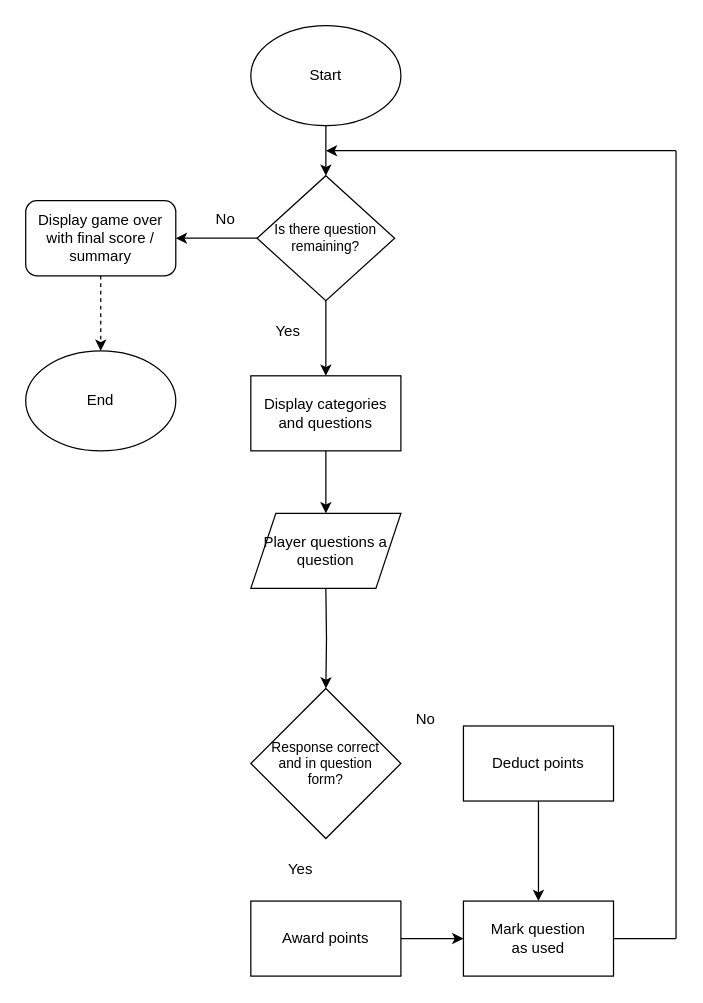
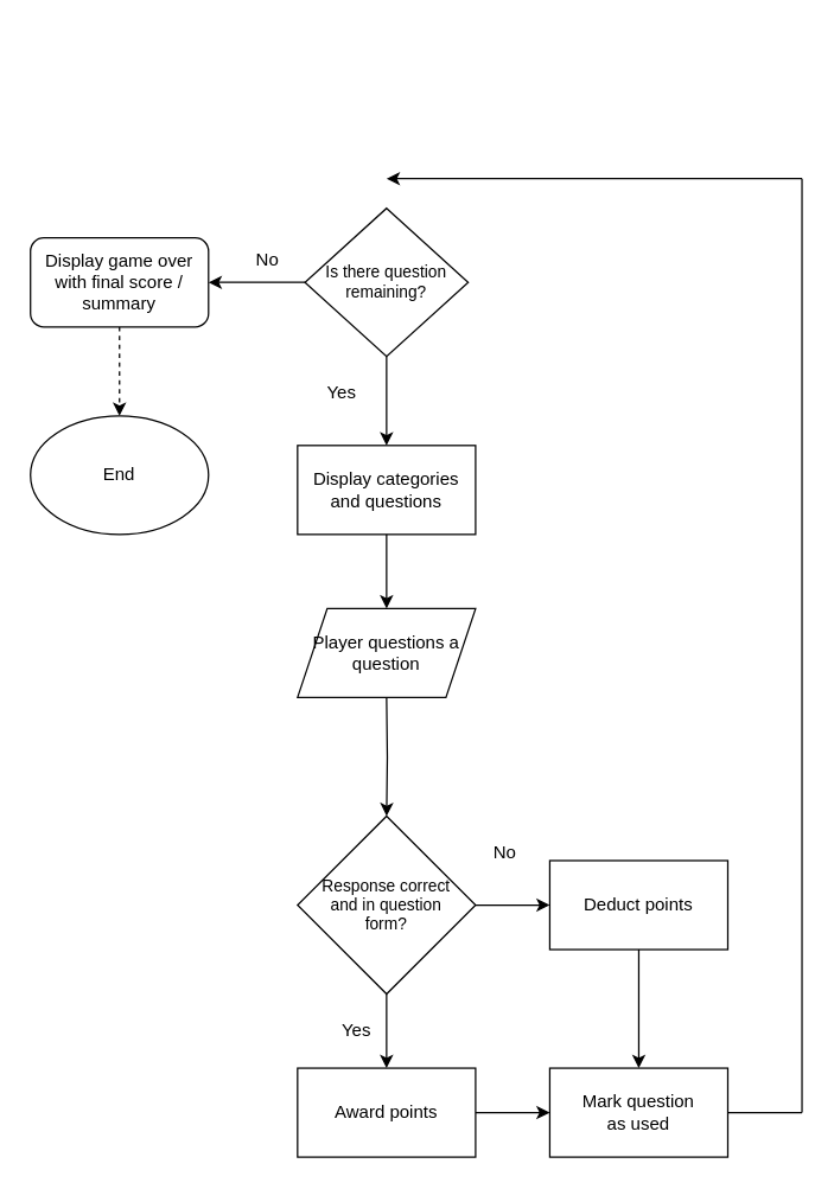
  <mxCell id="0" />
  <mxCell id="1" parent="0" />
- <mxCell id="2" value="" style="edgeStyle=orthogonalEdgeStyle;rounded=0;orthogonalLoop=1;jettySize=auto;html=1;" edge="1" parent="1" source="3" target="20"><mxGeometry relative="1" as="geometry" /></mxCell>
- <mxCell id="3" value="Start" style="ellipse;whiteSpace=wrap;html=1;" vertex="1" parent="1"><mxGeometry x="200" y="20" width="120" height="80" as="geometry" /></mxCell>
  <mxCell id="4" value="" style="edgeStyle=orthogonalEdgeStyle;rounded=0;orthogonalLoop=1;jettySize=auto;html=1;" edge="1" parent="1" source="5"><mxGeometry relative="1" as="geometry"><mxPoint x="260" y="410" as="targetPoint" /></mxGeometry></mxCell>
  <mxCell id="5" value="Display categories&lt;div&gt;and questions&lt;/div&gt;" style="whiteSpace=wrap;html=1;" vertex="1" parent="1"><mxGeometry x="200" y="300" width="120" height="60" as="geometry" /></mxCell>
  <mxCell id="6" value="" style="edgeStyle=orthogonalEdgeStyle;rounded=0;orthogonalLoop=1;jettySize=auto;html=1;entryX=0.5;entryY=0;entryDx=0;entryDy=0;" edge="1" parent="1" target="9"><mxGeometry relative="1" as="geometry"><mxPoint x="260" y="470" as="sourcePoint" /><mxPoint x="260" y="510" as="targetPoint" /></mxGeometry></mxCell>
+ <mxCell id="7" value="" style="edgeStyle=orthogonalEdgeStyle;rounded=0;orthogonalLoop=1;jettySize=auto;html=1;" edge="1" parent="1" source="9" target="11"><mxGeometry relative="1" as="geometry" /></mxCell>
+ <mxCell id="8" value="" style="edgeStyle=orthogonalEdgeStyle;rounded=0;orthogonalLoop=1;jettySize=auto;html=1;" edge="1" parent="1" source="9" target="13"><mxGeometry relative="1" as="geometry" /></mxCell>
  <mxCell id="9" value="Response correct&lt;div&gt;and in question&lt;/div&gt;&lt;div&gt;form?&lt;/div&gt;" style="rhombus;whiteSpace=wrap;html=1;fontSize=11;" vertex="1" parent="1"><mxGeometry x="200" y="550" width="120" height="120" as="geometry" /></mxCell>
  <mxCell id="10" value="" style="edgeStyle=orthogonalEdgeStyle;rounded=0;orthogonalLoop=1;jettySize=auto;html=1;" edge="1" parent="1" source="11" target="17"><mxGeometry relative="1" as="geometry" /></mxCell>
  <mxCell id="11" value="Award points" style="whiteSpace=wrap;html=1;" vertex="1" parent="1"><mxGeometry x="200" y="720" width="120" height="60" as="geometry" /></mxCell>
  <mxCell id="12" value="" style="edgeStyle=orthogonalEdgeStyle;rounded=0;orthogonalLoop=1;jettySize=auto;html=1;" edge="1" parent="1" source="13" target="17"><mxGeometry relative="1" as="geometry" /></mxCell>
  <mxCell id="13" value="Deduct points" style="whiteSpace=wrap;html=1;" vertex="1" parent="1"><mxGeometry x="370" y="580" width="120" height="60" as="geometry" /></mxCell>
  <mxCell id="14" value="End" style="ellipse;whiteSpace=wrap;html=1;" vertex="1" parent="1"><mxGeometry x="20" y="280" width="120" height="80" as="geometry" /></mxCell>
  <mxCell id="15" value="Yes" style="text;html=1;align=center;verticalAlign=middle;whiteSpace=wrap;rounded=0;" vertex="1" parent="1"><mxGeometry x="210" y="680" width="60" height="30" as="geometry" /></mxCell>
  <mxCell id="16" value="No" style="text;html=1;align=center;verticalAlign=middle;whiteSpace=wrap;rounded=0;" vertex="1" parent="1"><mxGeometry x="310" y="560" width="60" height="30" as="geometry" /></mxCell>
  <mxCell id="17" value="Mark question&lt;div&gt;as used&lt;/div&gt;" style="rounded=0;whiteSpace=wrap;html=1;" vertex="1" parent="1"><mxGeometry x="370" y="720" width="120" height="60" as="geometry" /></mxCell>
  <mxCell id="18" value="" style="edgeStyle=orthogonalEdgeStyle;rounded=0;orthogonalLoop=1;jettySize=auto;html=1;" edge="1" parent="1" source="20" target="23"><mxGeometry relative="1" as="geometry" /></mxCell>
  <mxCell id="19" value="" style="edgeStyle=orthogonalEdgeStyle;rounded=0;orthogonalLoop=1;jettySize=auto;html=1;" edge="1" parent="1" source="20" target="5"><mxGeometry relative="1" as="geometry" /></mxCell>
  <mxCell id="20" value="Is there question remaining?" style="rhombus;whiteSpace=wrap;html=1;fontSize=11;" vertex="1" parent="1"><mxGeometry x="205" y="140" width="110" height="100" as="geometry" /></mxCell>
  <mxCell id="21" value="No" style="text;html=1;align=center;verticalAlign=middle;whiteSpace=wrap;rounded=0;" vertex="1" parent="1"><mxGeometry x="150" y="160" width="60" height="30" as="geometry" /></mxCell>
  <mxCell id="22" value="" style="edgeStyle=orthogonalEdgeStyle;rounded=0;orthogonalLoop=1;jettySize=auto;html=1;dashed=1;" edge="1" parent="1" source="23" target="14"><mxGeometry relative="1" as="geometry" /></mxCell>
  <mxCell id="23" value="Display game over&lt;div&gt;with final score / summary&lt;/div&gt;" style="whiteSpace=wrap;html=1;rounded=1;" vertex="1" parent="1"><mxGeometry x="20" y="160" width="120" height="60" as="geometry" /></mxCell>
  <mxCell id="24" value="Yes" style="text;html=1;align=center;verticalAlign=middle;whiteSpace=wrap;rounded=0;" vertex="1" parent="1"><mxGeometry x="200" y="250" width="60" height="30" as="geometry" /></mxCell>
  <mxCell id="25" value="Player questions a&lt;div&gt;question&lt;/div&gt;" style="shape=parallelogram;perimeter=parallelogramPerimeter;whiteSpace=wrap;html=1;fixedSize=1;" vertex="1" parent="1"><mxGeometry x="200" y="410" width="120" height="60" as="geometry" /></mxCell>
  <mxCell id="26" value="" style="endArrow=none;html=1;rounded=0;" edge="1" parent="1"><mxGeometry width="50" height="50" relative="1" as="geometry"><mxPoint x="490" y="750" as="sourcePoint" /><mxPoint x="540" y="750" as="targetPoint" /></mxGeometry></mxCell>
  <mxCell id="27" value="" style="endArrow=none;html=1;rounded=0;" edge="1" parent="1"><mxGeometry width="50" height="50" relative="1" as="geometry"><mxPoint x="540" y="750" as="sourcePoint" /><mxPoint x="540" y="120" as="targetPoint" /></mxGeometry></mxCell>
  <mxCell id="28" value="" style="endArrow=classic;html=1;rounded=0;" edge="1" parent="1"><mxGeometry width="50" height="50" relative="1" as="geometry"><mxPoint x="540" y="120" as="sourcePoint" /><mxPoint x="260" y="120" as="targetPoint" /></mxGeometry></mxCell>
